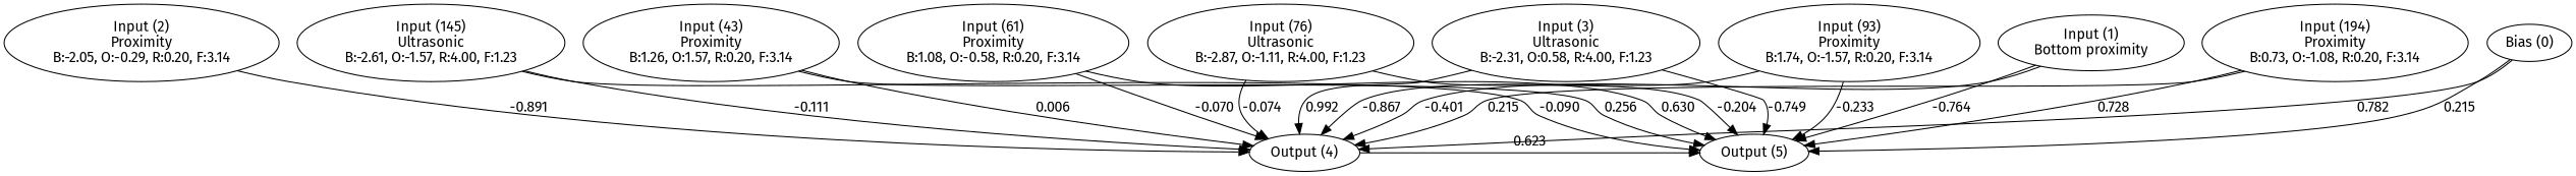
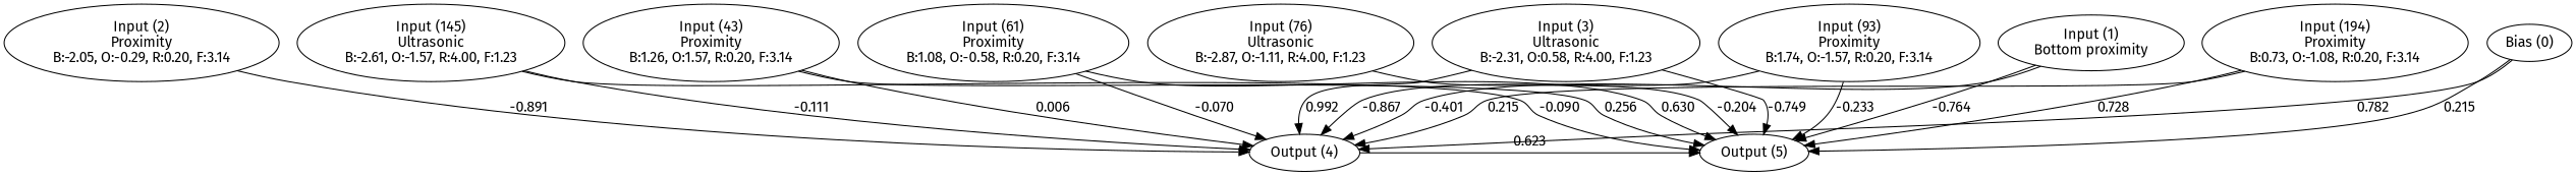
  digraph {
    fontname="Fira Sans"
    node [fontname="Fira Sans"]
    edge [fontname="Fira Sans"]
    n1 [label="Bias (0)"]
    n2 [label="Input (1)\nBottom proximity"]
    n3 [label="Input (2)\nProximity\nB:-2.05, O:-0.29, R:0.20, F:3.14"]
    n4 [label="Input (3)\nUltrasonic\nB:-2.31, O:0.58, R:4.00, F:1.23"]
    n5 [label="Input (43)\nProximity\nB:1.26, O:1.57, R:0.20, F:3.14"]
    n6 [label="Input (61)\nProximity\nB:1.08, O:-0.58, R:0.20, F:3.14"]
    n7 [label="Input (76)\nUltrasonic\nB:-2.87, O:-1.11, R:4.00, F:1.23"]
    n8 [label="Input (93)\nProximity\nB:1.74, O:-1.57, R:0.20, F:3.14"]
    n9 [label="Input (145)\nUltrasonic\nB:-2.61, O:-1.57, R:4.00, F:1.23"]
    n10 [label="Input (194)\nProximity\nB:0.73, O:-1.08, R:0.20, F:3.14"]
    n11 [label="Output (4)"]
    n12 [label="Output (5)"]
    subgraph sub_1 {
      rank=same
      n1
      n2
      n3
      n4
      n5
      n6
      n7
      n8
      n9
      n10
    }
    subgraph sub_2 {
      rank=same
      n11
      n12
    }
    n1 -> n11 [label=0.782]
    n1 -> n12 [label=0.215]
    n2 -> n11 [label=-0.401]
    n2 -> n12 [label=-0.764]
    n3 -> n11 [label=-0.891]
    n4 -> n11 [label=0.992]
    n4 -> n12 [label=-0.749]
    n5 -> n11 [label=0.006]
    n5 -> n12 [label=0.256]
    n6 -> n11 [label=-0.070]
    n6 -> n12 [label=0.630]
-   n7 -> n11 [label=-0.074]
    n7 -> n12 [label=-0.204]
    n8 -> n11 [label=-0.867]
    n8 -> n12 [label=-0.233]
    n9 -> n11 [label=-0.111]
    n9 -> n12 [label=-0.090]
    n10 -> n11 [label=0.215]
    n10 -> n12 [label=0.728]
    n11 -> n12 [label=0.623]
  }
